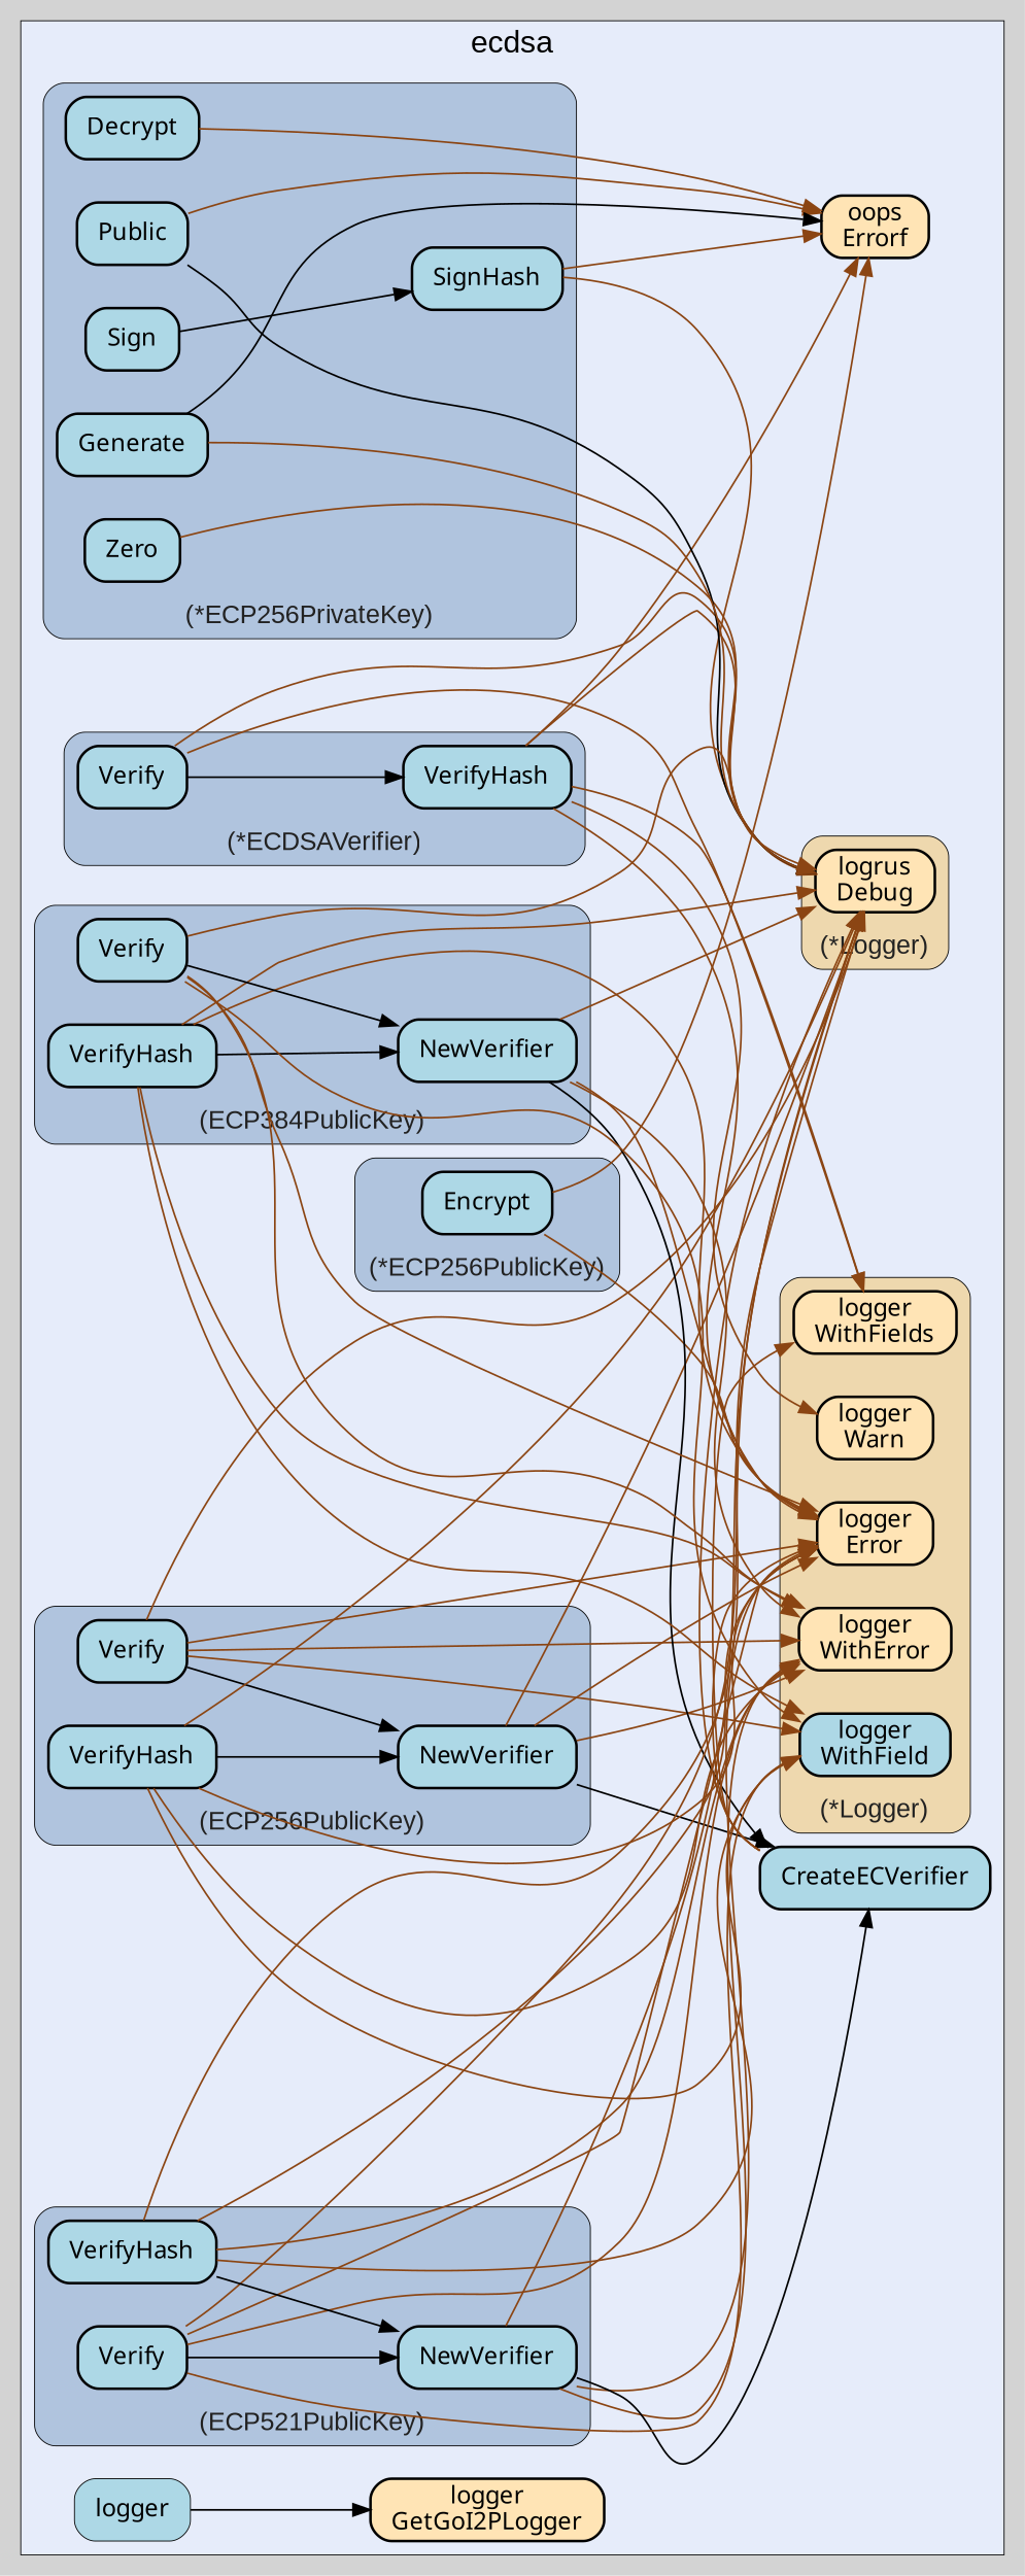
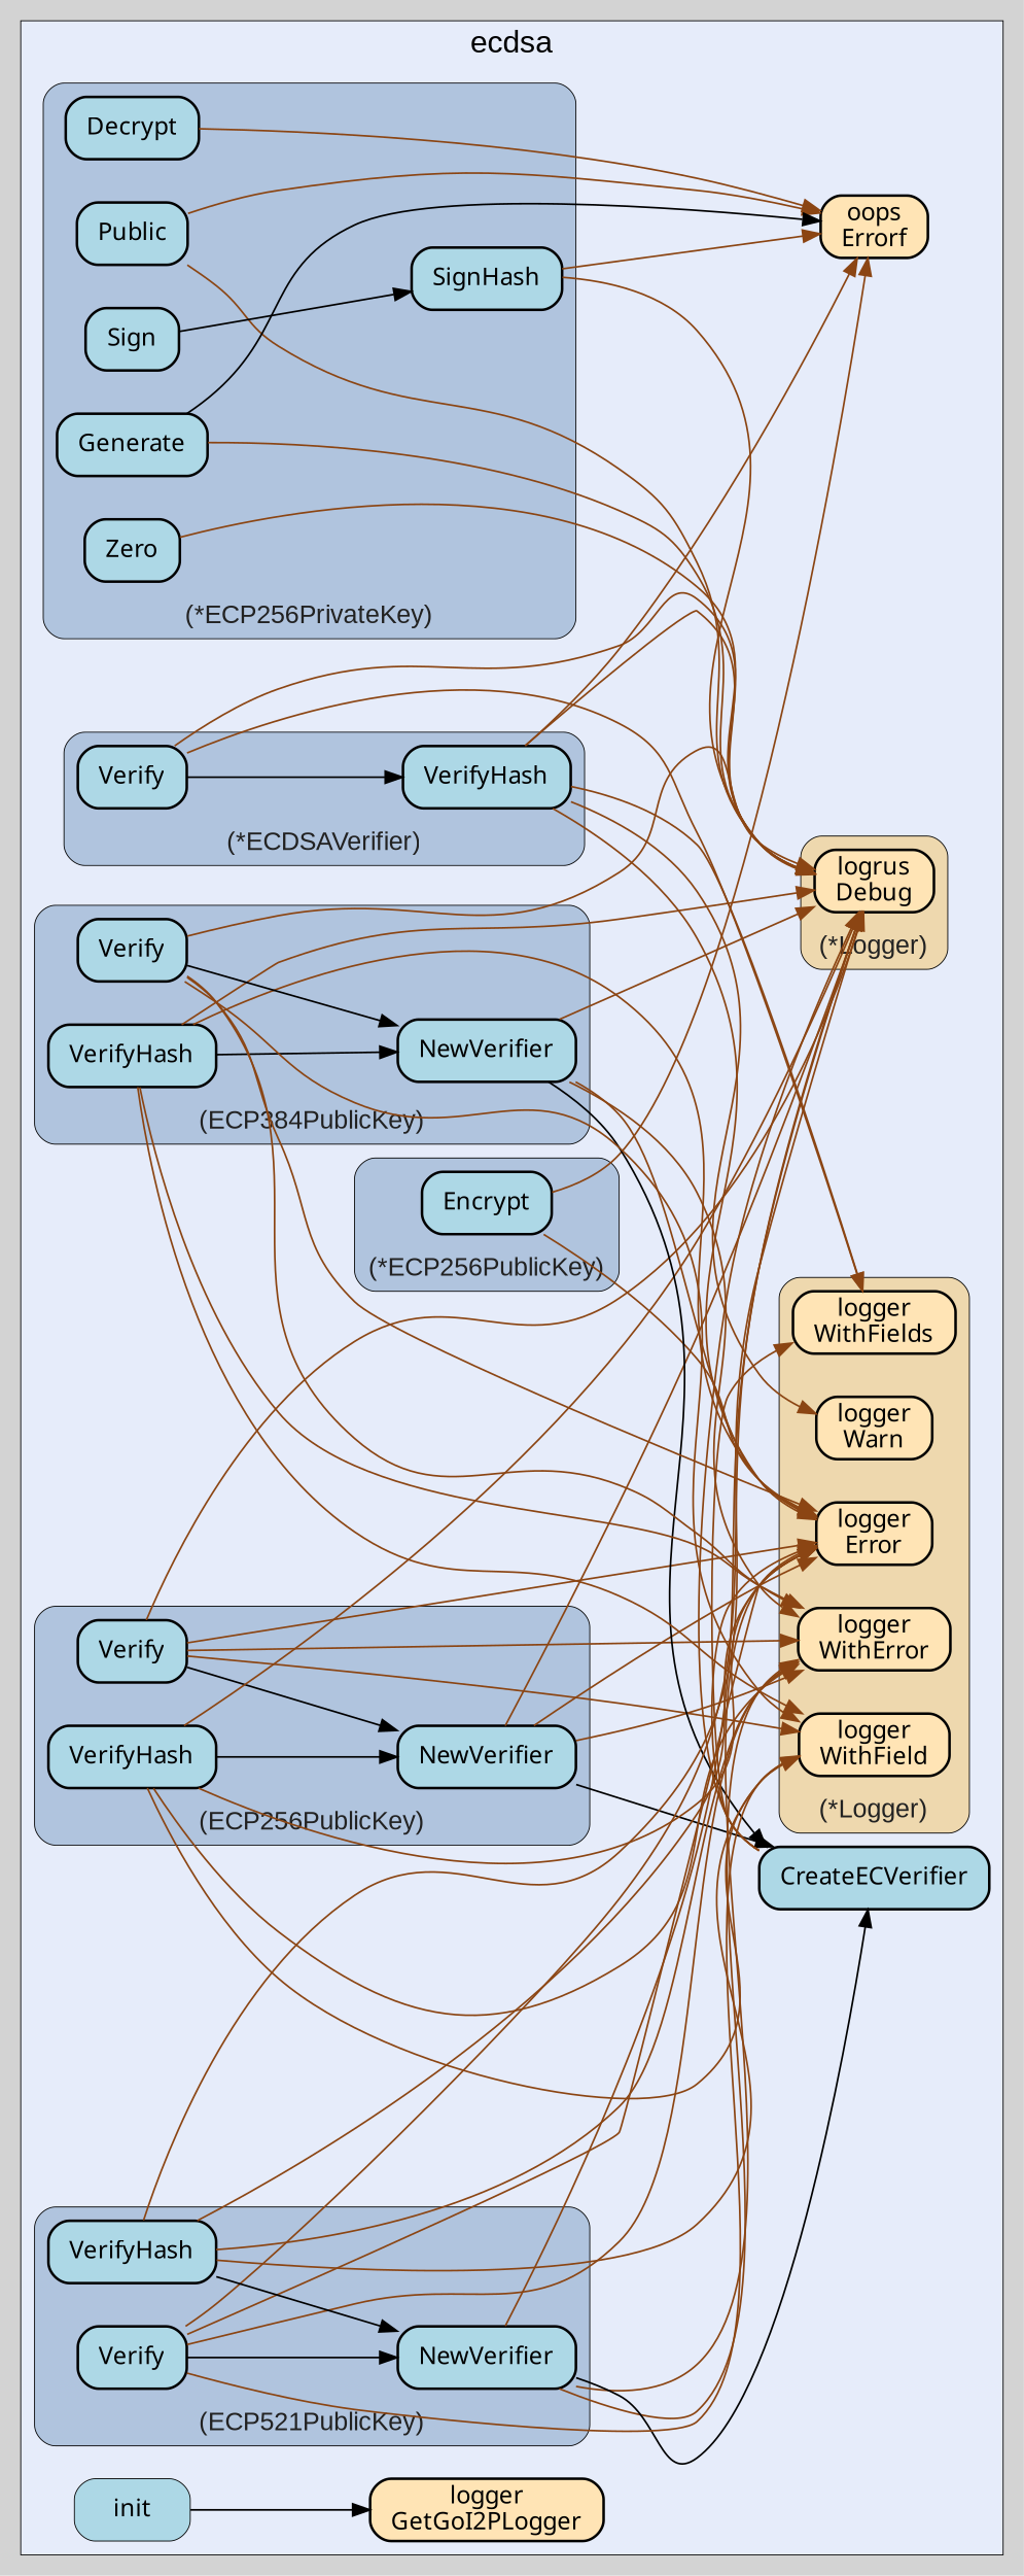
  digraph {
    bgcolor=lightgray
    fontname=Arial
    fontsize=14
    labeljust=l
    nodesep=0.35
    penwidth=0.5
    rankdir=LR
    style=solid
    node [fillcolor=lightblue fontname=Verdana margin="0.16,0.0" penwidth=1.5 shape=box style="filled,rounded"]
    edge [minlen=2 color=saddlebrown]
    n1 [label=Verify]
    n2 [label=VerifyHash]
    n3 [fillcolor=moccasin label="logger\nWithFields"]
    n4 [fillcolor=moccasin label="logger\nError"]
    n5 [fillcolor=moccasin label="logger\nWarn"]
    n6 [fillcolor=moccasin label="logger\nWithError"]
-   n7 [label="logger\nWithField"]
+   n7 [fillcolor=moccasin label="logger\nWithField"]
    n8 [label=Zero]
    n9 [label=SignHash]
    n10 [label=Public]
    n11 [label=Sign]
    n12 [label=Generate]
    n13 [label=Decrypt]
    n14 [label=Encrypt]
    n15 [fillcolor=moccasin label="logrus\nDebug"]
    n16 [label=Verify]
    n17 [label=NewVerifier]
    n18 [label=VerifyHash]
    n19 [label=NewVerifier]
    n20 [label=VerifyHash]
    n21 [label=Verify]
    n22 [label=NewVerifier]
    n23 [label=Verify]
    n24 [label=VerifyHash]
    n25 [fillcolor=moccasin label="oops\nErrorf"]
    n26 [label=CreateECVerifier]
-   n27 [label=logger penwidth=0.5]
+   n27 [label=init penwidth=0.5]
    n28 [fillcolor=moccasin label="logger\nGetGoI2PLogger"]
    subgraph cluster_1 {
      bgcolor="#e6ecfa"
      fontsize=18
      label=ecdsa
      labeljust=c
      labelloc=t
      n25
      n26
      n27
      n28
      subgraph cluster_2 {
        bgcolor="#e6ecfa"
        fillcolor=lightsteelblue
        fontcolor="#222222"
        fontsize=15
        label="(*ECDSAVerifier)"
        labeljust=c
        labelloc=b
        style="rounded,filled"
        n1
        n2
      }
      subgraph cluster_3 {
        bgcolor="#e6ecfa"
        fillcolor=wheat2
        fontcolor="#222222"
        fontsize=15
        label="(*Logger)"
        labeljust=c
        labelloc=b
        style="rounded,filled"
        n3
        n4
        n5
        n6
        n7
      }
      subgraph cluster_4 {
        bgcolor="#e6ecfa"
        fillcolor=lightsteelblue
        fontcolor="#222222"
        fontsize=15
        label="(*ECP256PrivateKey)"
        labeljust=c
        labelloc=b
        style="rounded,filled"
        n8
        n9
        n10
        n11
        n12
        n13
      }
      subgraph cluster_5 {
        bgcolor="#e6ecfa"
        fillcolor=lightsteelblue
        fontcolor="#222222"
        fontsize=15
        label="(*ECP256PublicKey)"
        labeljust=c
        labelloc=b
        style="rounded,filled"
        n14
      }
      subgraph cluster_6 {
        bgcolor="#e6ecfa"
        fillcolor=wheat2
        fontcolor="#222222"
        fontsize=15
        label="(*Logger)"
        labeljust=c
        labelloc=b
        style="rounded,filled"
        n15
      }
      subgraph cluster_7 {
        bgcolor="#e6ecfa"
        fillcolor=lightsteelblue
        fontcolor="#222222"
        fontsize=15
        label="(ECP256PublicKey)"
        labeljust=c
        labelloc=b
        style="rounded,filled"
        n16
        n17
        n18
      }
      subgraph cluster_8 {
        bgcolor="#e6ecfa"
        fillcolor=lightsteelblue
        fontcolor="#222222"
        fontsize=15
        label="(ECP384PublicKey)"
        labeljust=c
        labelloc=b
        style="rounded,filled"
        n19
        n20
        n21
      }
      subgraph cluster_9 {
        bgcolor="#e6ecfa"
        fillcolor=lightsteelblue
        fontcolor="#222222"
        fontsize=15
        label="(ECP521PublicKey)"
        labeljust=c
        labelloc=b
        style="rounded,filled"
        n22
        n23
        n24
      }
    }
    n1 -> n2 [color=""]
    n1 -> n3
    n1 -> n15
    n2 -> n3
    n2 -> n4
    n2 -> n5
    n2 -> n15
    n2 -> n25
    n8 -> n15
    n9 -> n15
    n9 -> n25
-   n10 -> n15 [color=black]
+   n10 -> n15
    n10 -> n25
    n11 -> n9 [color=""]
    n12 -> n15
    n12 -> n25 [color=black]
    n13 -> n25
    n14 -> n4
    n14 -> n25
    n16 -> n4
    n16 -> n6
    n16 -> n7
    n16 -> n15
    n16 -> n17 [color=""]
    n17 -> n4
    n17 -> n6
    n17 -> n15
    n17 -> n26 [color=""]
    n18 -> n4
    n18 -> n6
    n18 -> n7
    n18 -> n15
    n18 -> n17 [color=""]
    n19 -> n4
    n19 -> n6
    n19 -> n15
    n19 -> n26 [color=""]
    n20 -> n4
    n20 -> n6
    n20 -> n7
    n20 -> n15
    n20 -> n19 [color=""]
    n21 -> n4
    n21 -> n6
    n21 -> n7
    n21 -> n15
    n21 -> n19 [color=""]
    n22 -> n4
    n22 -> n6
    n22 -> n15
    n22 -> n26 [color=""]
    n23 -> n4
    n23 -> n6
    n23 -> n7
    n23 -> n15
    n23 -> n22 [color=""]
    n24 -> n4
    n24 -> n6
    n24 -> n7
    n24 -> n15
    n24 -> n22 [color=""]
    n26 -> n3
    n26 -> n4
    n26 -> n15
    n27 -> n28 [color=black]
  }
